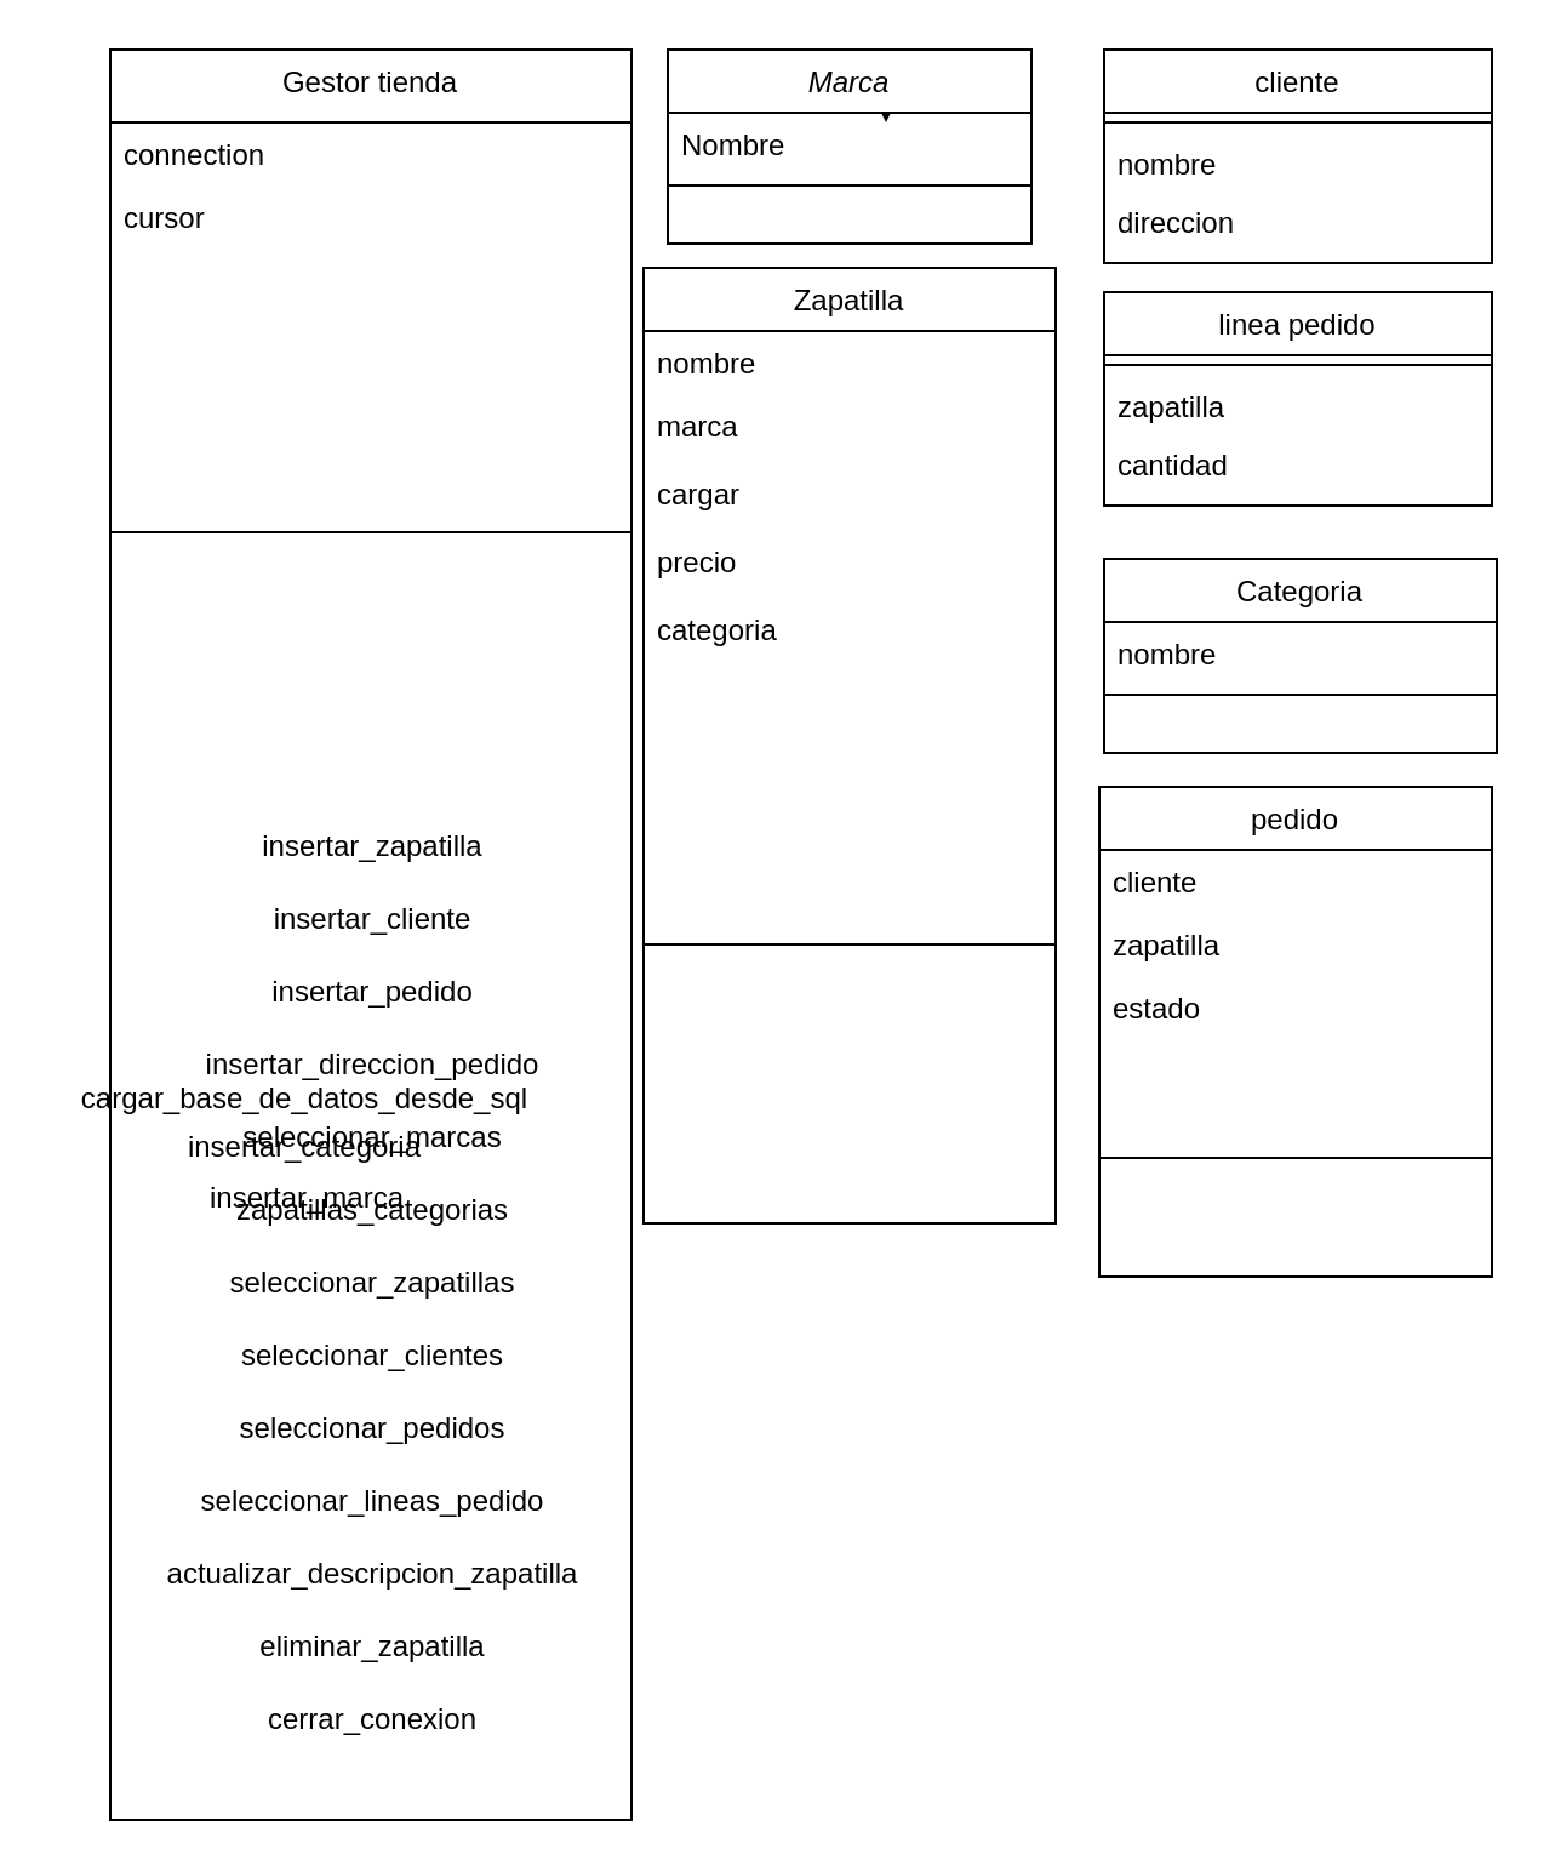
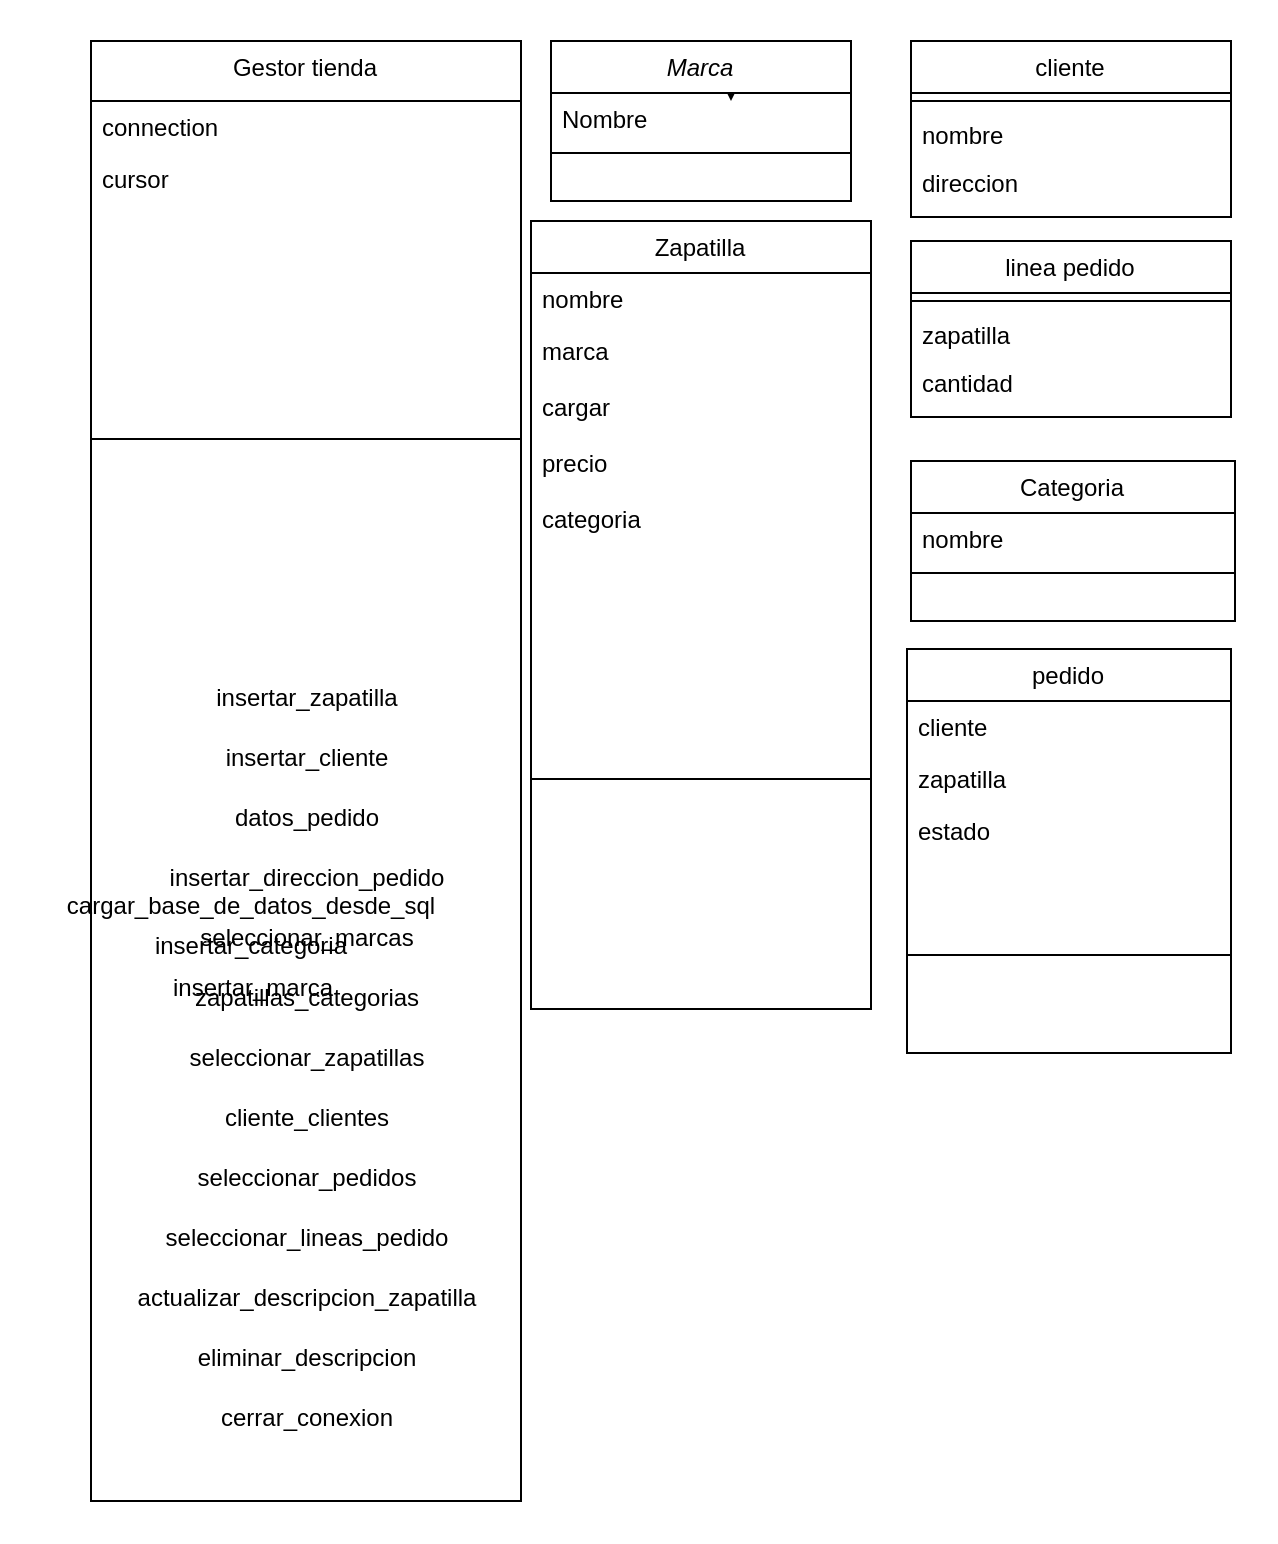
  <mxCell id="0" />
  <mxCell id="1" parent="0" />
  <mxCell id="2" style="edgeStyle=orthogonalEdgeStyle;rounded=0;orthogonalLoop=1;jettySize=auto;html=1;exitX=0.75;exitY=0;exitDx=0;exitDy=0;" edge="1" parent="1" source="3"><mxGeometry relative="1" as="geometry"><mxPoint x="365" y="50" as="targetPoint" /></mxGeometry></mxCell>
  <mxCell id="3" value="Marca" style="swimlane;fontStyle=2;align=center;verticalAlign=top;childLayout=stackLayout;horizontal=1;startSize=26;horizontalStack=0;resizeParent=1;resizeLast=0;collapsible=1;marginBottom=0;rounded=0;shadow=0;strokeWidth=1;" parent="1" vertex="1"><mxGeometry x="275" y="20" width="150" height="80" as="geometry"><mxRectangle x="230" y="140" width="160" height="26" as="alternateBounds" /></mxGeometry></mxCell>
  <mxCell id="4" value="Nombre" style="text;align=left;verticalAlign=top;spacingLeft=4;spacingRight=4;overflow=hidden;rotatable=0;points=[[0,0.5],[1,0.5]];portConstraint=eastwest;" parent="3" vertex="1"><mxGeometry y="26" width="150" height="26" as="geometry" /></mxCell>
  <mxCell id="5" value="" style="line;html=1;strokeWidth=1;align=left;verticalAlign=middle;spacingTop=-1;spacingLeft=3;spacingRight=3;rotatable=0;labelPosition=right;points=[];portConstraint=eastwest;" parent="3" vertex="1"><mxGeometry y="52" width="150" height="8" as="geometry" /></mxCell>
  <mxCell id="6" value="Zapatilla" style="swimlane;fontStyle=0;align=center;verticalAlign=top;childLayout=stackLayout;horizontal=1;startSize=26;horizontalStack=0;resizeParent=1;resizeLast=0;collapsible=1;marginBottom=0;rounded=0;shadow=0;strokeWidth=1;" parent="1" vertex="1"><mxGeometry x="265" y="110" width="170" height="394" as="geometry"><mxRectangle x="120" y="360" width="160" height="26" as="alternateBounds" /></mxGeometry></mxCell>
  <mxCell id="7" value="nombre" style="text;align=left;verticalAlign=top;spacingLeft=4;spacingRight=4;overflow=hidden;rotatable=0;points=[[0,0.5],[1,0.5]];portConstraint=eastwest;" parent="6" vertex="1"><mxGeometry y="26" width="170" height="26" as="geometry" /></mxCell>
  <mxCell id="8" value="marca&#10;" style="text;align=left;verticalAlign=top;spacingLeft=4;spacingRight=4;overflow=hidden;rotatable=0;points=[[0,0.5],[1,0.5]];portConstraint=eastwest;rounded=0;shadow=0;html=0;" parent="6" vertex="1"><mxGeometry y="52" width="170" height="28" as="geometry" /></mxCell>
  <mxCell id="9" value="cargar    " style="text;align=left;verticalAlign=top;spacingLeft=4;spacingRight=4;overflow=hidden;rotatable=0;points=[[0,0.5],[1,0.5]];portConstraint=eastwest;rounded=0;shadow=0;html=0;" vertex="1" parent="6"><mxGeometry y="80" width="170" height="28" as="geometry" /></mxCell>
  <mxCell id="10" value="precio" style="text;align=left;verticalAlign=top;spacingLeft=4;spacingRight=4;overflow=hidden;rotatable=0;points=[[0,0.5],[1,0.5]];portConstraint=eastwest;rounded=0;shadow=0;html=0;" vertex="1" parent="6"><mxGeometry y="108" width="170" height="28" as="geometry" /></mxCell>
  <mxCell id="11" value="categoria" style="text;align=left;verticalAlign=top;spacingLeft=4;spacingRight=4;overflow=hidden;rotatable=0;points=[[0,0.5],[1,0.5]];portConstraint=eastwest;rounded=0;shadow=0;html=0;" vertex="1" parent="6"><mxGeometry y="136" width="170" height="28" as="geometry" /></mxCell>
  <mxCell id="12" value="" style="line;html=1;strokeWidth=1;align=left;verticalAlign=middle;spacingTop=-1;spacingLeft=3;spacingRight=3;rotatable=0;labelPosition=right;points=[];portConstraint=eastwest;" parent="6" vertex="1"><mxGeometry y="164" width="170" height="230" as="geometry" /></mxCell>
  <mxCell id="13" value="cliente" style="swimlane;fontStyle=0;align=center;verticalAlign=top;childLayout=stackLayout;horizontal=1;startSize=26;horizontalStack=0;resizeParent=1;resizeLast=0;collapsible=1;marginBottom=0;rounded=0;shadow=0;strokeWidth=1;" parent="1" vertex="1"><mxGeometry x="455" y="20" width="160" height="88" as="geometry"><mxRectangle x="340" y="380" width="170" height="26" as="alternateBounds" /></mxGeometry></mxCell>
  <mxCell id="14" value="" style="line;html=1;strokeWidth=1;align=left;verticalAlign=middle;spacingTop=-1;spacingLeft=3;spacingRight=3;rotatable=0;labelPosition=right;points=[];portConstraint=eastwest;" parent="13" vertex="1"><mxGeometry y="26" width="160" height="8" as="geometry" /></mxCell>
  <mxCell id="15" value="nombre&#10;" style="text;align=left;verticalAlign=top;spacingLeft=4;spacingRight=4;overflow=hidden;rotatable=0;points=[[0,0.5],[1,0.5]];portConstraint=eastwest;" parent="13" vertex="1"><mxGeometry y="34" width="160" height="24" as="geometry" /></mxCell>
  <mxCell id="16" value="direccion" style="text;align=left;verticalAlign=top;spacingLeft=4;spacingRight=4;overflow=hidden;rotatable=0;points=[[0,0.5],[1,0.5]];portConstraint=eastwest;" vertex="1" parent="13"><mxGeometry y="58" width="160" height="24" as="geometry" /></mxCell>
  <mxCell id="17" value="pedido" style="swimlane;fontStyle=0;align=center;verticalAlign=top;childLayout=stackLayout;horizontal=1;startSize=26;horizontalStack=0;resizeParent=1;resizeLast=0;collapsible=1;marginBottom=0;rounded=0;shadow=0;strokeWidth=1;" parent="1" vertex="1"><mxGeometry x="453" y="324" width="162" height="202" as="geometry"><mxRectangle x="550" y="140" width="160" height="26" as="alternateBounds" /></mxGeometry></mxCell>
  <mxCell id="18" value="cliente&#10;" style="text;align=left;verticalAlign=top;spacingLeft=4;spacingRight=4;overflow=hidden;rotatable=0;points=[[0,0.5],[1,0.5]];portConstraint=eastwest;" parent="17" vertex="1"><mxGeometry y="26" width="162" height="26" as="geometry" /></mxCell>
  <mxCell id="19" value="zapatilla" style="text;align=left;verticalAlign=top;spacingLeft=4;spacingRight=4;overflow=hidden;rotatable=0;points=[[0,0.5],[1,0.5]];portConstraint=eastwest;" vertex="1" parent="17"><mxGeometry y="52" width="162" height="26" as="geometry" /></mxCell>
  <mxCell id="20" value="estado" style="text;align=left;verticalAlign=top;spacingLeft=4;spacingRight=4;overflow=hidden;rotatable=0;points=[[0,0.5],[1,0.5]];portConstraint=eastwest;" vertex="1" parent="17"><mxGeometry y="78" width="162" height="26" as="geometry" /></mxCell>
  <mxCell id="21" value="" style="line;html=1;strokeWidth=1;align=left;verticalAlign=middle;spacingTop=-1;spacingLeft=3;spacingRight=3;rotatable=0;labelPosition=right;points=[];portConstraint=eastwest;" parent="17" vertex="1"><mxGeometry y="104" width="162" height="98" as="geometry" /></mxCell>
  <mxCell id="22" value="Categoria" style="swimlane;fontStyle=0;align=center;verticalAlign=top;childLayout=stackLayout;horizontal=1;startSize=26;horizontalStack=0;resizeParent=1;resizeLast=0;collapsible=1;marginBottom=0;rounded=0;shadow=0;strokeWidth=1;" vertex="1" parent="1"><mxGeometry x="455" y="230" width="162" height="80" as="geometry"><mxRectangle x="550" y="140" width="160" height="26" as="alternateBounds" /></mxGeometry></mxCell>
  <mxCell id="23" value="nombre" style="text;align=left;verticalAlign=top;spacingLeft=4;spacingRight=4;overflow=hidden;rotatable=0;points=[[0,0.5],[1,0.5]];portConstraint=eastwest;" vertex="1" parent="22"><mxGeometry y="26" width="162" height="26" as="geometry" /></mxCell>
  <mxCell id="24" value="" style="line;html=1;strokeWidth=1;align=left;verticalAlign=middle;spacingTop=-1;spacingLeft=3;spacingRight=3;rotatable=0;labelPosition=right;points=[];portConstraint=eastwest;" vertex="1" parent="22"><mxGeometry y="52" width="162" height="8" as="geometry" /></mxCell>
  <mxCell id="25" value="linea pedido" style="swimlane;fontStyle=0;align=center;verticalAlign=top;childLayout=stackLayout;horizontal=1;startSize=26;horizontalStack=0;resizeParent=1;resizeLast=0;collapsible=1;marginBottom=0;rounded=0;shadow=0;strokeWidth=1;" vertex="1" parent="1"><mxGeometry x="455" y="120" width="160" height="88" as="geometry"><mxRectangle x="340" y="380" width="170" height="26" as="alternateBounds" /></mxGeometry></mxCell>
  <mxCell id="26" value="" style="line;html=1;strokeWidth=1;align=left;verticalAlign=middle;spacingTop=-1;spacingLeft=3;spacingRight=3;rotatable=0;labelPosition=right;points=[];portConstraint=eastwest;" vertex="1" parent="25"><mxGeometry y="26" width="160" height="8" as="geometry" /></mxCell>
  <mxCell id="27" value="zapatilla    " style="text;align=left;verticalAlign=top;spacingLeft=4;spacingRight=4;overflow=hidden;rotatable=0;points=[[0,0.5],[1,0.5]];portConstraint=eastwest;" vertex="1" parent="25"><mxGeometry y="34" width="160" height="24" as="geometry" /></mxCell>
  <mxCell id="28" value="cantidad" style="text;align=left;verticalAlign=top;spacingLeft=4;spacingRight=4;overflow=hidden;rotatable=0;points=[[0,0.5],[1,0.5]];portConstraint=eastwest;" vertex="1" parent="25"><mxGeometry y="58" width="160" height="24" as="geometry" /></mxCell>
  <mxCell id="29" value="Gestor tienda" style="swimlane;fontStyle=0;align=center;verticalAlign=top;childLayout=stackLayout;horizontal=1;startSize=30;horizontalStack=0;resizeParent=1;resizeLast=0;collapsible=1;marginBottom=0;rounded=0;shadow=0;strokeWidth=1;" vertex="1" parent="1"><mxGeometry x="45" y="20" width="215" height="730" as="geometry"><mxRectangle x="120" y="360" width="160" height="26" as="alternateBounds" /></mxGeometry></mxCell>
  <mxCell id="30" value="connection" style="text;align=left;verticalAlign=top;spacingLeft=4;spacingRight=4;overflow=hidden;rotatable=0;points=[[0,0.5],[1,0.5]];portConstraint=eastwest;" vertex="1" parent="29"><mxGeometry y="30" width="215" height="26" as="geometry" /></mxCell>
  <mxCell id="31" value="cursor" style="text;align=left;verticalAlign=top;spacingLeft=4;spacingRight=4;overflow=hidden;rotatable=0;points=[[0,0.5],[1,0.5]];portConstraint=eastwest;rounded=0;shadow=0;html=0;" vertex="1" parent="29"><mxGeometry y="56" width="215" height="28" as="geometry" /></mxCell>
  <mxCell id="32" value="" style="line;html=1;strokeWidth=1;align=left;verticalAlign=middle;spacingTop=-1;spacingLeft=3;spacingRight=3;rotatable=0;labelPosition=right;points=[];portConstraint=eastwest;" vertex="1" parent="29"><mxGeometry y="84" width="215" height="230" as="geometry" /></mxCell>
  <mxCell id="33" value="insertar_zapatilla" style="text;html=1;align=center;verticalAlign=middle;resizable=0;points=[];autosize=1;strokeColor=none;fillColor=none;" vertex="1" parent="29"><mxGeometry y="314" width="215" height="30" as="geometry" /></mxCell>
  <mxCell id="34" value="insertar_cliente" style="text;html=1;align=center;verticalAlign=middle;resizable=0;points=[];autosize=1;strokeColor=none;fillColor=none;" vertex="1" parent="29"><mxGeometry y="344" width="215" height="30" as="geometry" /></mxCell>
- <mxCell id="35" value="insertar_pedido" style="text;html=1;align=center;verticalAlign=middle;resizable=0;points=[];autosize=1;strokeColor=none;fillColor=none;" vertex="1" parent="29"><mxGeometry y="374" width="215" height="30" as="geometry" /></mxCell>
+ <mxCell id="35" value="datos_pedido" style="text;html=1;align=center;verticalAlign=middle;resizable=0;points=[];autosize=1;strokeColor=none;fillColor=none;" vertex="1" parent="29"><mxGeometry y="374" width="215" height="30" as="geometry" /></mxCell>
  <mxCell id="36" value="insertar_direccion_pedido" style="text;html=1;align=center;verticalAlign=middle;resizable=0;points=[];autosize=1;strokeColor=none;fillColor=none;" vertex="1" parent="29"><mxGeometry y="404" width="215" height="30" as="geometry" /></mxCell>
  <mxCell id="37" value="seleccionar_marcas" style="text;html=1;align=center;verticalAlign=middle;resizable=0;points=[];autosize=1;strokeColor=none;fillColor=none;" vertex="1" parent="29"><mxGeometry y="434" width="215" height="30" as="geometry" /></mxCell>
  <mxCell id="38" value="zapatillas_categorias" style="text;html=1;align=center;verticalAlign=middle;resizable=0;points=[];autosize=1;strokeColor=none;fillColor=none;" vertex="1" parent="29"><mxGeometry y="464" width="215" height="30" as="geometry" /></mxCell>
  <mxCell id="39" value="seleccionar_zapatillas" style="text;html=1;align=center;verticalAlign=middle;resizable=0;points=[];autosize=1;strokeColor=none;fillColor=none;" vertex="1" parent="29"><mxGeometry y="494" width="215" height="30" as="geometry" /></mxCell>
- <mxCell id="40" value="seleccionar_clientes" style="text;html=1;align=center;verticalAlign=middle;resizable=0;points=[];autosize=1;strokeColor=none;fillColor=none;" vertex="1" parent="29"><mxGeometry y="524" width="215" height="30" as="geometry" /></mxCell>
+ <mxCell id="40" value="cliente_clientes" style="text;html=1;align=center;verticalAlign=middle;resizable=0;points=[];autosize=1;strokeColor=none;fillColor=none;" vertex="1" parent="29"><mxGeometry y="524" width="215" height="30" as="geometry" /></mxCell>
  <mxCell id="41" value="seleccionar_pedidos" style="text;html=1;align=center;verticalAlign=middle;resizable=0;points=[];autosize=1;strokeColor=none;fillColor=none;" vertex="1" parent="29"><mxGeometry y="554" width="215" height="30" as="geometry" /></mxCell>
  <mxCell id="42" value="seleccionar_lineas_pedido" style="text;html=1;align=center;verticalAlign=middle;resizable=0;points=[];autosize=1;strokeColor=none;fillColor=none;" vertex="1" parent="29"><mxGeometry y="584" width="215" height="30" as="geometry" /></mxCell>
  <mxCell id="43" value="actualizar_descripcion_zapatilla" style="text;html=1;align=center;verticalAlign=middle;resizable=0;points=[];autosize=1;strokeColor=none;fillColor=none;" vertex="1" parent="29"><mxGeometry y="614" width="215" height="30" as="geometry" /></mxCell>
- <mxCell id="44" value="eliminar_zapatilla" style="text;html=1;align=center;verticalAlign=middle;resizable=0;points=[];autosize=1;strokeColor=none;fillColor=none;" vertex="1" parent="29"><mxGeometry y="644" width="215" height="30" as="geometry" /></mxCell>
+ <mxCell id="44" value="eliminar_descripcion" style="text;html=1;align=center;verticalAlign=middle;resizable=0;points=[];autosize=1;strokeColor=none;fillColor=none;" vertex="1" parent="29"><mxGeometry y="644" width="215" height="30" as="geometry" /></mxCell>
  <mxCell id="45" value="cerrar_conexion" style="text;html=1;align=center;verticalAlign=middle;resizable=0;points=[];autosize=1;strokeColor=none;fillColor=none;" vertex="1" parent="29"><mxGeometry y="674" width="215" height="30" as="geometry" /></mxCell>
  <mxCell id="46" value="cargar_base_de_datos_desde_sql" style="text;html=1;align=center;verticalAlign=middle;resizable=0;points=[];autosize=1;strokeColor=none;fillColor=none;" vertex="1" parent="1"><mxGeometry x="20" y="438" width="210" height="30" as="geometry" /></mxCell>
  <mxCell id="47" value="insertar_categoria" style="text;html=1;align=center;verticalAlign=middle;resizable=0;points=[];autosize=1;strokeColor=none;fillColor=none;" vertex="1" parent="1"><mxGeometry x="65" y="458" width="120" height="30" as="geometry" /></mxCell>
  <mxCell id="48" value="insertar_marca" style="text;html=1;align=center;verticalAlign=middle;resizable=0;points=[];autosize=1;strokeColor=none;fillColor=none;" vertex="1" parent="1"><mxGeometry x="76" y="479" width="100" height="30" as="geometry" /></mxCell>
